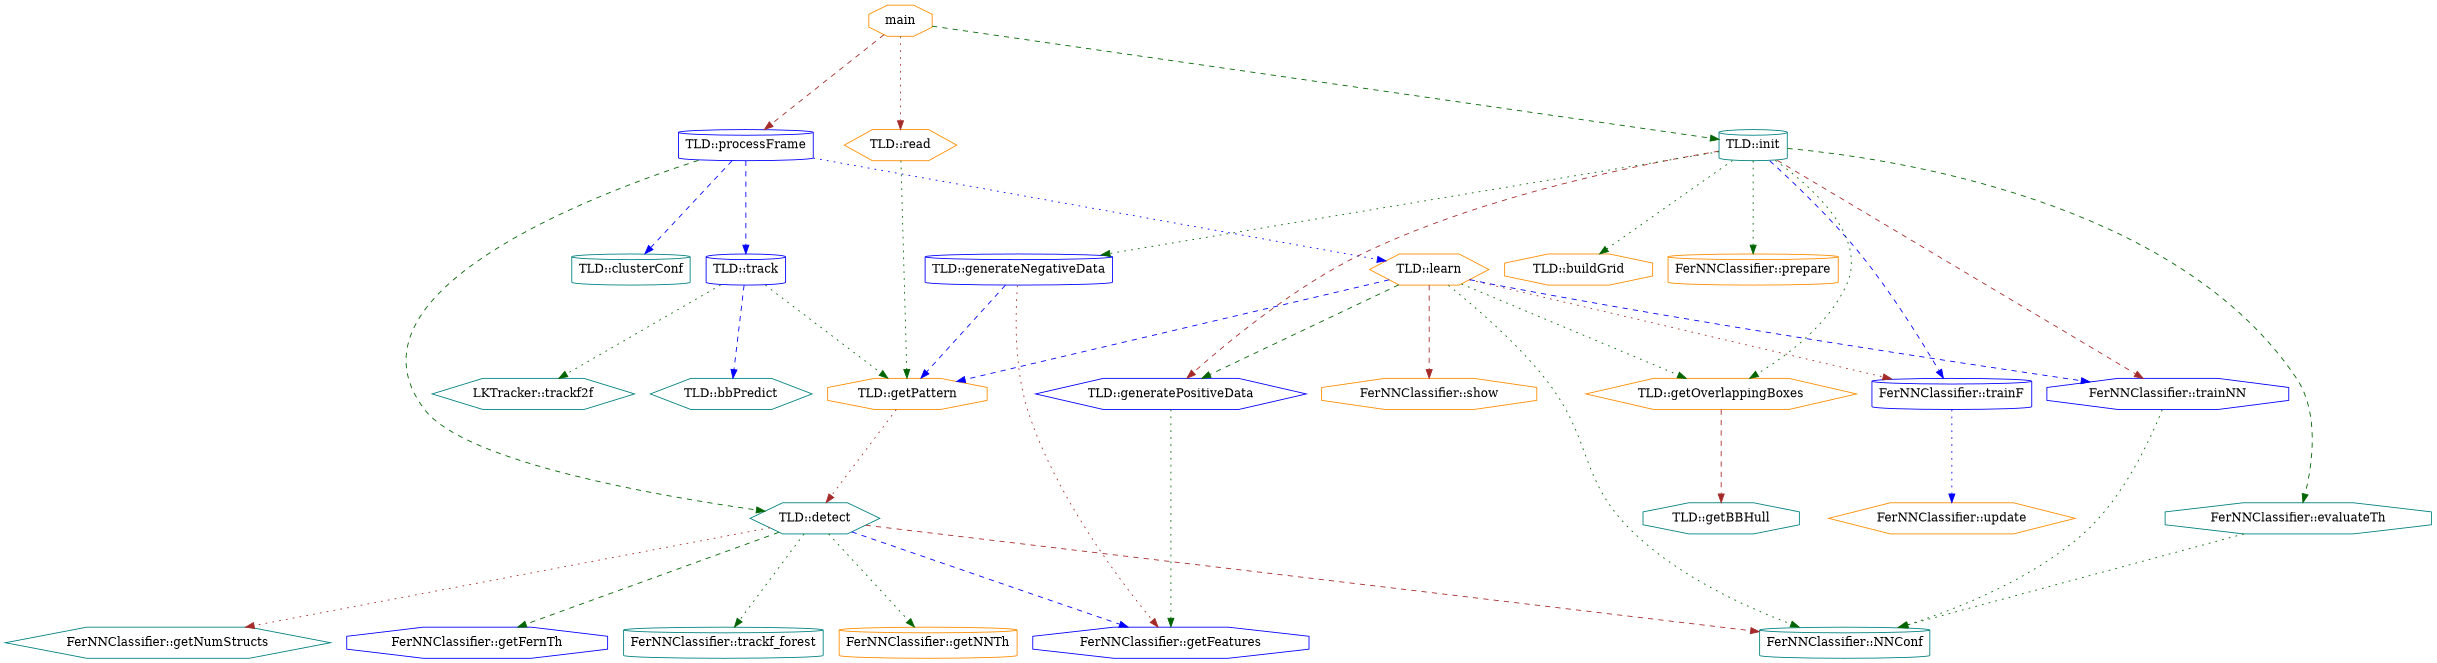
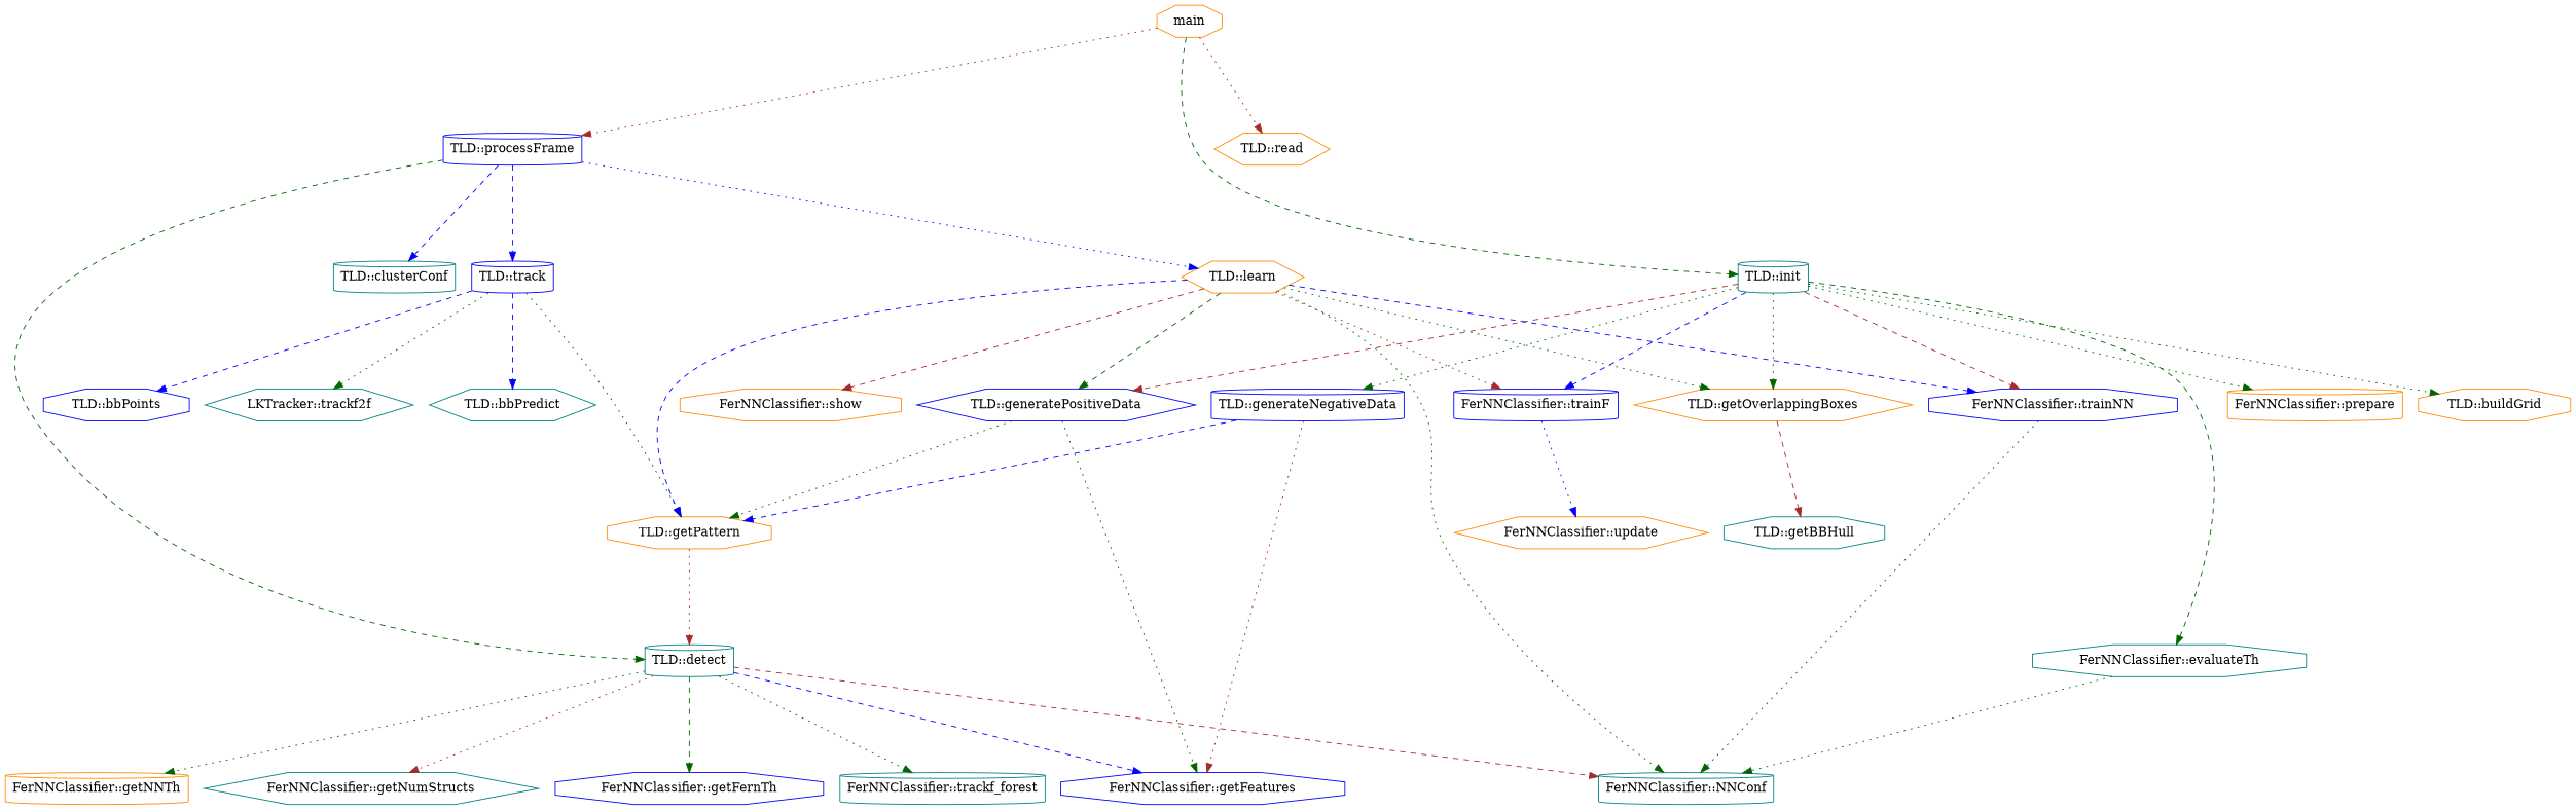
  digraph {
    ranksep=1.5
    node [color=darkorange shape=cylinder]
    edge [color=darkgreen style=dotted]
    "FerNNClassifier::trainF" [color=blue]
    "FerNNClassifier::update" [shape=hexagon]
    "FerNNClassifier::trainNN" [color=blue shape=octagon]
    "FerNNClassifier::NNConf" [color=teal]
    "FerNNClassifier::evaluateTh" [color=teal shape=octagon]
    "TLD::init" [color=teal]
    "TLD::buildGrid" [shape=octagon]
    "TLD::getOverlappingBoxes" [shape=hexagon]
    "FerNNClassifier::prepare"
    "TLD::generatePositiveData" [color=blue shape=hexagon]
    "TLD::generateNegativeData" [color=blue]
    "TLD::getBBHull" [color=teal shape=octagon]
    "TLD::getPattern" [shape=octagon]
    "FerNNClassifier::getFeatures" [color=blue shape=octagon]
-   "TLD::detect" [color=teal shape=hexagon]
+   "TLD::detect" [color=teal]
    "TLD::processFrame" [color=blue]
    "TLD::track" [color=blue]
    "TLD::clusterConf" [color=teal]
    "TLD::learn" [shape=hexagon]
+   "TLD::bbPoints" [color=blue shape=octagon]
    "LKTracker::trackf2f" [color=teal shape=hexagon]
    "TLD::bbPredict" [color=teal shape=hexagon]
    "FerNNClassifier::getNumStructs" [color=teal shape=hexagon]
    "FerNNClassifier::getFernTh" [color=blue shape=octagon]
    n25 [color=teal label="FerNNClassifier::trackf_forest"]
    "FerNNClassifier::getNNTh"
    "FerNNClassifier::show" [shape=octagon]
    main [shape=octagon]
    "TLD::read" [shape=hexagon]
    "FerNNClassifier::trainF" -> "FerNNClassifier::update" [color=blue]
    "FerNNClassifier::trainNN" -> "FerNNClassifier::NNConf"
    "FerNNClassifier::evaluateTh" -> "FerNNClassifier::NNConf"
    "TLD::init" -> "FerNNClassifier::trainF" [color=blue style=dashed]
    "TLD::init" -> "FerNNClassifier::trainNN" [color=brown style=dashed]
    "TLD::init" -> "FerNNClassifier::evaluateTh" [style=dashed]
    "TLD::init" -> "TLD::buildGrid"
    "TLD::init" -> "TLD::getOverlappingBoxes"
    "TLD::init" -> "FerNNClassifier::prepare"
    "TLD::init" -> "TLD::generatePositiveData" [color=brown style=dashed]
    "TLD::init" -> "TLD::generateNegativeData"
    "TLD::getOverlappingBoxes" -> "TLD::getBBHull" [color=brown style=dashed]
-   "TLD::read" -> "TLD::getPattern"
+   "TLD::generatePositiveData" -> "TLD::getPattern"
    "TLD::generatePositiveData" -> "FerNNClassifier::getFeatures"
    "TLD::generateNegativeData" -> "TLD::getPattern" [color=blue style=dashed]
    "TLD::generateNegativeData" -> "FerNNClassifier::getFeatures" [color=brown]
    "TLD::getPattern" -> "TLD::detect" [color=brown]
    "TLD::detect" -> "FerNNClassifier::NNConf" [color=brown style=dashed]
    "TLD::detect" -> "FerNNClassifier::getFeatures" [color=blue style=dashed]
    "TLD::detect" -> "FerNNClassifier::getNumStructs" [color=brown]
    "TLD::detect" -> "FerNNClassifier::getFernTh" [style=dashed]
    "TLD::detect" -> n25
    "TLD::detect" -> "FerNNClassifier::getNNTh"
    "TLD::processFrame" -> "TLD::detect" [style=dashed]
    "TLD::processFrame" -> "TLD::track" [color=blue style=dashed]
    "TLD::processFrame" -> "TLD::clusterConf" [color=blue style=dashed]
    "TLD::processFrame" -> "TLD::learn" [color=blue]
    "TLD::track" -> "TLD::getPattern"
+   "TLD::track" -> "TLD::bbPoints" [color=blue style=dashed]
    "TLD::track" -> "LKTracker::trackf2f"
    "TLD::track" -> "TLD::bbPredict" [color=blue style=dashed]
    "TLD::learn" -> "FerNNClassifier::trainF" [color=brown]
    "TLD::learn" -> "FerNNClassifier::trainNN" [color=blue style=dashed]
    "TLD::learn" -> "FerNNClassifier::NNConf"
    "TLD::learn" -> "TLD::getOverlappingBoxes"
    "TLD::learn" -> "TLD::generatePositiveData" [style=dashed]
    "TLD::learn" -> "TLD::getPattern" [color=blue style=dashed]
    "TLD::learn" -> "FerNNClassifier::show" [color=brown style=dashed]
    main -> "TLD::init" [style=dashed]
-   main -> "TLD::processFrame" [color=brown style=dashed]
+   main -> "TLD::processFrame" [color=brown]
    main -> "TLD::read" [color=brown]
  }
